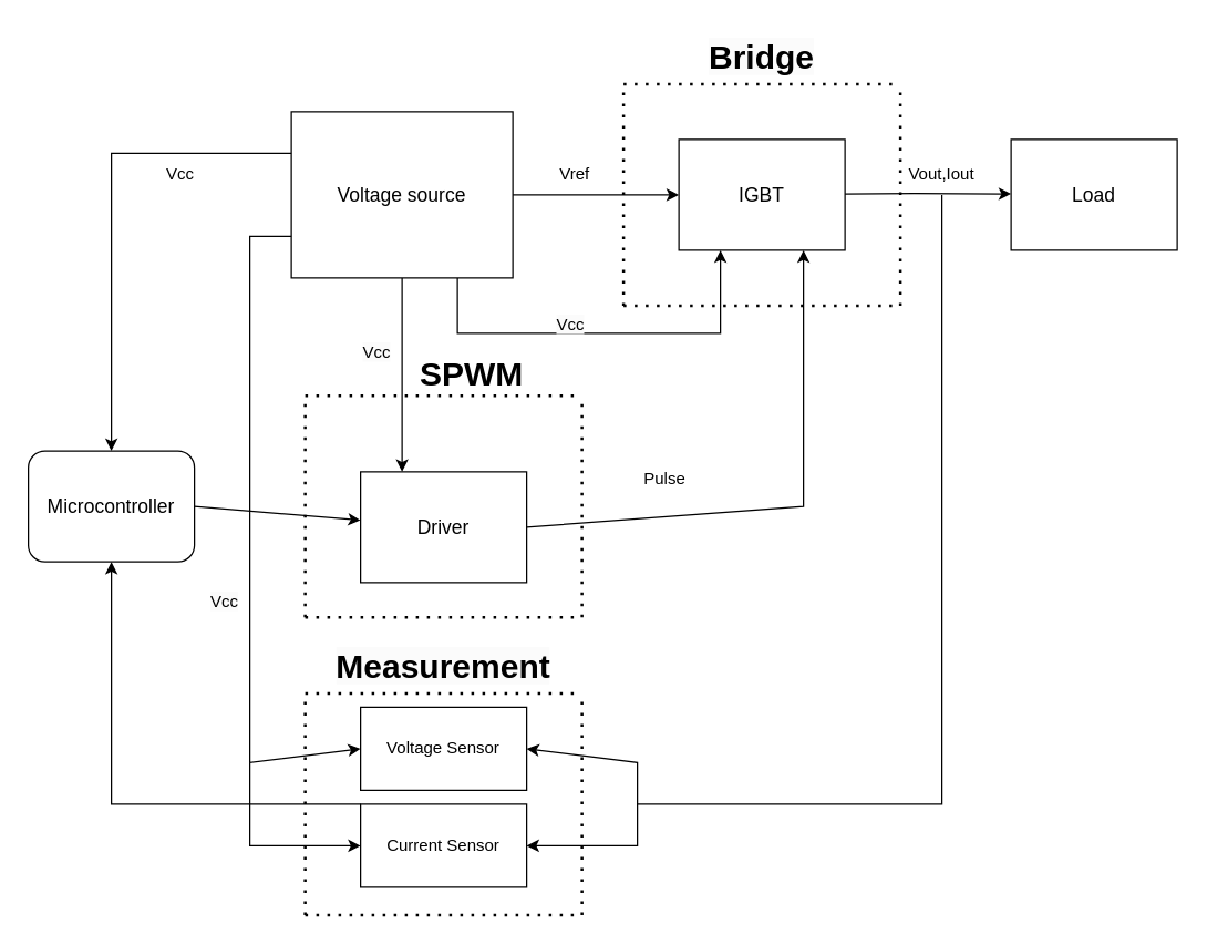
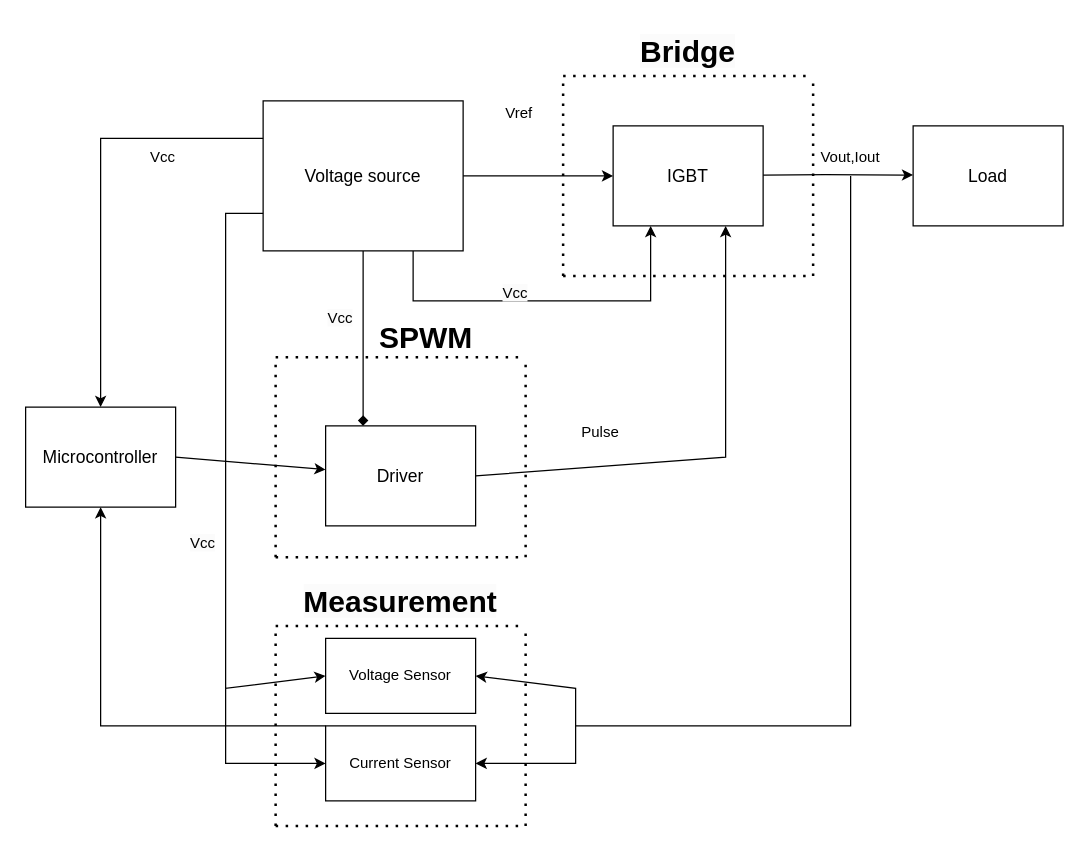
  <mxCell id="0" />
  <mxCell id="1" parent="0" />
- <mxCell id="2" value="&lt;font style=&quot;font-size: 14px;&quot;&gt;Microcontroller&lt;/font&gt;" style="whiteSpace=wrap;html=1;rounded=1;" vertex="1" parent="1"><mxGeometry x="20" y="325" width="120" height="80" as="geometry" /></mxCell>
+ <mxCell id="2" value="&lt;font style=&quot;font-size: 14px;&quot;&gt;Microcontroller&lt;/font&gt;" style="rounded=0;whiteSpace=wrap;html=1;" vertex="1" parent="1"><mxGeometry x="20" y="325" width="120" height="80" as="geometry" /></mxCell>
  <mxCell id="3" value="&lt;font style=&quot;font-size: 14px;&quot;&gt;Voltage source&lt;/font&gt;" style="rounded=0;whiteSpace=wrap;html=1;" vertex="1" parent="1"><mxGeometry x="210" y="80" width="160" height="120" as="geometry" /></mxCell>
  <mxCell id="4" value="&lt;span style=&quot;font-size: 14px;&quot;&gt;Driver&lt;/span&gt;" style="rounded=0;whiteSpace=wrap;html=1;" vertex="1" parent="1"><mxGeometry x="260" y="340" width="120" height="80" as="geometry" /></mxCell>
  <mxCell id="5" value="" style="endArrow=classic;html=1;rounded=0;exitX=0;exitY=0.25;exitDx=0;exitDy=0;entryX=0.5;entryY=0;entryDx=0;entryDy=0;" edge="1" parent="1" source="3" target="2"><mxGeometry width="50" height="50" relative="1" as="geometry"><mxPoint x="180" y="240" as="sourcePoint" /><mxPoint x="160" y="140" as="targetPoint" /><Array as="points"><mxPoint x="80" y="110" /></Array></mxGeometry></mxCell>
  <mxCell id="6" value="&lt;span style=&quot;font-size: 14px;&quot;&gt;IGBT&lt;/span&gt;" style="rounded=0;whiteSpace=wrap;html=1;" vertex="1" parent="1"><mxGeometry x="490" y="100" width="120" height="80" as="geometry" /></mxCell>
  <mxCell id="7" value="" style="endArrow=none;dashed=1;html=1;dashPattern=1 3;strokeWidth=2;rounded=0;" edge="1" parent="1"><mxGeometry width="50" height="50" relative="1" as="geometry"><mxPoint x="220" y="445" as="sourcePoint" /><mxPoint x="420" y="285" as="targetPoint" /><Array as="points"><mxPoint x="220" y="285" /></Array></mxGeometry></mxCell>
  <mxCell id="8" value="" style="endArrow=none;dashed=1;html=1;dashPattern=1 3;strokeWidth=2;rounded=0;" edge="1" parent="1"><mxGeometry width="50" height="50" relative="1" as="geometry"><mxPoint x="220" y="445" as="sourcePoint" /><mxPoint x="420" y="285" as="targetPoint" /><Array as="points"><mxPoint x="420" y="445" /></Array></mxGeometry></mxCell>
  <mxCell id="9" value="" style="endArrow=classic;html=1;rounded=0;exitX=1;exitY=0.5;exitDx=0;exitDy=0;" edge="1" parent="1" source="2" target="4"><mxGeometry width="50" height="50" relative="1" as="geometry"><mxPoint x="370" y="270" as="sourcePoint" /><mxPoint x="420" y="220" as="targetPoint" /></mxGeometry></mxCell>
  <mxCell id="10" value="SPWM" style="text;strokeColor=none;fillColor=none;html=1;fontSize=24;fontStyle=1;verticalAlign=middle;align=center;" vertex="1" parent="1"><mxGeometry x="290" y="250" width="100" height="40" as="geometry" /></mxCell>
  <mxCell id="11" value="" style="endArrow=classic;html=1;rounded=0;exitX=1;exitY=0.5;exitDx=0;exitDy=0;entryX=0.75;entryY=1;entryDx=0;entryDy=0;" edge="1" parent="1" source="4" target="6"><mxGeometry width="50" height="50" relative="1" as="geometry"><mxPoint x="370" y="270" as="sourcePoint" /><mxPoint x="420" y="220" as="targetPoint" /><Array as="points"><mxPoint x="580" y="365" /></Array></mxGeometry></mxCell>
  <mxCell id="12" value="" style="endArrow=none;dashed=1;html=1;dashPattern=1 3;strokeWidth=2;rounded=0;" edge="1" parent="1"><mxGeometry width="50" height="50" relative="1" as="geometry"><mxPoint x="450" y="220" as="sourcePoint" /><mxPoint x="650" y="60" as="targetPoint" /><Array as="points"><mxPoint x="450" y="60" /></Array></mxGeometry></mxCell>
  <mxCell id="13" value="" style="endArrow=none;dashed=1;html=1;dashPattern=1 3;strokeWidth=2;rounded=0;" edge="1" parent="1"><mxGeometry width="50" height="50" relative="1" as="geometry"><mxPoint x="450" y="220" as="sourcePoint" /><mxPoint x="650" y="60" as="targetPoint" /><Array as="points"><mxPoint x="650" y="220" /><mxPoint x="650" y="140" /></Array></mxGeometry></mxCell>
  <mxCell id="14" value="&lt;span style=&quot;color: rgb(0, 0, 0); font-family: Helvetica; font-size: 24px; font-style: normal; font-variant-ligatures: normal; font-variant-caps: normal; font-weight: 700; letter-spacing: normal; orphans: 2; text-indent: 0px; text-transform: none; widows: 2; word-spacing: 0px; -webkit-text-stroke-width: 0px; background-color: rgb(251, 251, 251); text-decoration-thickness: initial; text-decoration-style: initial; text-decoration-color: initial; float: none; display: inline !important;&quot;&gt;Bridge&lt;/span&gt;" style="text;whiteSpace=wrap;html=1;align=center;" vertex="1" parent="1"><mxGeometry x="490" y="20" width="120" height="40" as="geometry" /></mxCell>
  <mxCell id="15" value="&lt;font style=&quot;font-size: 14px;&quot;&gt;Load&lt;/font&gt;" style="rounded=0;whiteSpace=wrap;html=1;" vertex="1" parent="1"><mxGeometry x="730" y="100" width="120" height="80" as="geometry" /></mxCell>
  <mxCell id="16" value="" style="endArrow=classic;html=1;rounded=0;exitX=1;exitY=0.5;exitDx=0;exitDy=0;entryX=0;entryY=0.5;entryDx=0;entryDy=0;" edge="1" parent="1"><mxGeometry width="50" height="50" relative="1" as="geometry"><mxPoint x="610" y="139.33" as="sourcePoint" /><mxPoint x="730" y="139.33" as="targetPoint" /><Array as="points"><mxPoint x="660" y="139" /></Array></mxGeometry></mxCell>
  <mxCell id="17" value="" style="endArrow=classic;html=1;rounded=0;entryX=1;entryY=0.5;entryDx=0;entryDy=0;" edge="1" parent="1" target="19"><mxGeometry width="50" height="50" relative="1" as="geometry"><mxPoint x="680" y="140" as="sourcePoint" /><mxPoint x="460" y="620" as="targetPoint" /><Array as="points"><mxPoint x="680" y="580" /><mxPoint x="460" y="580" /><mxPoint x="460" y="610" /></Array></mxGeometry></mxCell>
  <mxCell id="18" value="Voltage Sensor" style="rounded=0;whiteSpace=wrap;html=1;" vertex="1" parent="1"><mxGeometry x="260" y="510" width="120" height="60" as="geometry" /></mxCell>
  <mxCell id="19" value="Current Sensor" style="rounded=0;whiteSpace=wrap;html=1;" vertex="1" parent="1"><mxGeometry x="260" y="580" width="120" height="60" as="geometry" /></mxCell>
  <mxCell id="20" value="" style="endArrow=none;dashed=1;html=1;dashPattern=1 3;strokeWidth=2;rounded=0;" edge="1" parent="1"><mxGeometry width="50" height="50" relative="1" as="geometry"><mxPoint x="220" y="660" as="sourcePoint" /><mxPoint x="420" y="500" as="targetPoint" /><Array as="points"><mxPoint x="420" y="660" /><mxPoint x="420" y="580" /></Array></mxGeometry></mxCell>
  <mxCell id="21" value="" style="endArrow=none;dashed=1;html=1;dashPattern=1 3;strokeWidth=2;rounded=0;" edge="1" parent="1"><mxGeometry width="50" height="50" relative="1" as="geometry"><mxPoint x="220" y="660" as="sourcePoint" /><mxPoint x="420" y="500" as="targetPoint" /><Array as="points"><mxPoint x="220" y="500" /></Array></mxGeometry></mxCell>
  <mxCell id="22" value="&lt;span style=&quot;color: rgb(0, 0, 0); font-family: Helvetica; font-size: 24px; font-style: normal; font-variant-ligatures: normal; font-variant-caps: normal; font-weight: 700; letter-spacing: normal; orphans: 2; text-indent: 0px; text-transform: none; widows: 2; word-spacing: 0px; -webkit-text-stroke-width: 0px; background-color: rgb(251, 251, 251); text-decoration-thickness: initial; text-decoration-style: initial; text-decoration-color: initial; float: none; display: inline !important;&quot;&gt;Measurement&lt;/span&gt;" style="text;whiteSpace=wrap;html=1;align=center;" vertex="1" parent="1"><mxGeometry x="260" y="460" width="120" height="40" as="geometry" /></mxCell>
  <mxCell id="23" value="" style="endArrow=classic;html=1;rounded=0;entryX=0.5;entryY=1;entryDx=0;entryDy=0;exitX=0;exitY=0;exitDx=0;exitDy=0;" edge="1" parent="1" source="19" target="2"><mxGeometry width="50" height="50" relative="1" as="geometry"><mxPoint x="190" y="560" as="sourcePoint" /><mxPoint x="-220" y="580" as="targetPoint" /><Array as="points"><mxPoint x="80" y="580" /></Array></mxGeometry></mxCell>
  <mxCell id="24" value="" style="endArrow=classic;html=1;rounded=0;entryX=0;entryY=0.5;entryDx=0;entryDy=0;" edge="1" parent="1" target="6"><mxGeometry width="50" height="50" relative="1" as="geometry"><mxPoint x="370" y="140" as="sourcePoint" /><mxPoint x="490" y="340" as="targetPoint" /></mxGeometry></mxCell>
  <mxCell id="25" value="Pulse" style="text;html=1;strokeColor=none;fillColor=none;align=center;verticalAlign=middle;whiteSpace=wrap;rounded=0;" vertex="1" parent="1"><mxGeometry x="450" y="330" width="60" height="30" as="geometry" /></mxCell>
  <mxCell id="26" value="Vcc" style="text;html=1;strokeColor=none;fillColor=none;align=center;verticalAlign=middle;whiteSpace=wrap;rounded=0;" vertex="1" parent="1"><mxGeometry x="100" y="110" width="60" height="30" as="geometry" /></mxCell>
  <mxCell id="27" value="" style="endArrow=classic;html=1;rounded=0;exitX=0.75;exitY=1;exitDx=0;exitDy=0;entryX=0.25;entryY=1;entryDx=0;entryDy=0;" edge="1" parent="1" source="3" target="6"><mxGeometry width="50" height="50" relative="1" as="geometry"><mxPoint x="440" y="170" as="sourcePoint" /><mxPoint x="550" y="240" as="targetPoint" /><Array as="points"><mxPoint x="330" y="240" /><mxPoint x="520" y="240" /></Array></mxGeometry></mxCell>
  <mxCell id="28" value="&lt;span style=&quot;color: rgb(0, 0, 0); font-family: Helvetica; font-size: 12px; font-style: normal; font-variant-ligatures: normal; font-variant-caps: normal; font-weight: 400; letter-spacing: normal; orphans: 2; text-align: center; text-indent: 0px; text-transform: none; widows: 2; word-spacing: 0px; -webkit-text-stroke-width: 0px; background-color: rgb(251, 251, 251); text-decoration-thickness: initial; text-decoration-style: initial; text-decoration-color: initial; float: none; display: inline !important;&quot;&gt;Vcc&lt;/span&gt;" style="text;whiteSpace=wrap;html=1;" vertex="1" parent="1"><mxGeometry x="400" y="220" width="30" height="20" as="geometry" /></mxCell>
- <mxCell id="29" value="Vref" style="text;html=1;strokeColor=none;fillColor=none;align=center;verticalAlign=middle;whiteSpace=wrap;rounded=0;" vertex="1" parent="1"><mxGeometry x="385" y="110" width="60" height="30" as="geometry" /></mxCell>
+ <mxCell id="29" value="Vref" style="text;html=1;strokeColor=none;fillColor=none;align=center;verticalAlign=middle;whiteSpace=wrap;rounded=0;" vertex="1" parent="1"><mxGeometry x="385" y="75" width="60" height="30" as="geometry" /></mxCell>
  <mxCell id="30" value="Vout,Iout" style="text;html=1;strokeColor=none;fillColor=none;align=center;verticalAlign=middle;whiteSpace=wrap;rounded=0;" vertex="1" parent="1"><mxGeometry x="650" y="110" width="60" height="30" as="geometry" /></mxCell>
- <mxCell id="31" value="" style="endArrow=classic;html=1;rounded=0;exitX=0.5;exitY=1;exitDx=0;exitDy=0;entryX=0.25;entryY=0;entryDx=0;entryDy=0;" edge="1" parent="1" source="3" target="4"><mxGeometry width="50" height="50" relative="1" as="geometry"><mxPoint x="430" y="360" as="sourcePoint" /><mxPoint x="480" y="310" as="targetPoint" /></mxGeometry></mxCell>
+ <mxCell id="31" value="" style="endArrow=diamond;html=1;rounded=0;exitX=0.5;exitY=1;exitDx=0;exitDy=0;entryX=0.25;entryY=0;entryDx=0;entryDy=0;" edge="1" parent="1" source="3" target="4"><mxGeometry width="50" height="50" relative="1" as="geometry"><mxPoint x="430" y="360" as="sourcePoint" /><mxPoint x="480" y="310" as="targetPoint" /></mxGeometry></mxCell>
  <mxCell id="32" value="&lt;span style=&quot;color: rgb(0, 0, 0); font-family: Helvetica; font-size: 12px; font-style: normal; font-variant-ligatures: normal; font-variant-caps: normal; font-weight: 400; letter-spacing: normal; orphans: 2; text-align: center; text-indent: 0px; text-transform: none; widows: 2; word-spacing: 0px; -webkit-text-stroke-width: 0px; background-color: rgb(251, 251, 251); text-decoration-thickness: initial; text-decoration-style: initial; text-decoration-color: initial; float: none; display: inline !important;&quot;&gt;Vcc&lt;/span&gt;" style="text;whiteSpace=wrap;html=1;" vertex="1" parent="1"><mxGeometry x="260" y="240" width="30" height="20" as="geometry" /></mxCell>
  <mxCell id="33" value="" style="endArrow=classic;html=1;rounded=0;entryX=0;entryY=0.5;entryDx=0;entryDy=0;" edge="1" parent="1" target="18"><mxGeometry width="50" height="50" relative="1" as="geometry"><mxPoint x="210" y="170" as="sourcePoint" /><mxPoint x="160" y="170" as="targetPoint" /><Array as="points"><mxPoint x="180" y="170" /><mxPoint x="180" y="550" /></Array></mxGeometry></mxCell>
  <mxCell id="34" value="" style="endArrow=classic;html=1;rounded=0;entryX=0;entryY=0.5;entryDx=0;entryDy=0;" edge="1" parent="1" target="19"><mxGeometry width="50" height="50" relative="1" as="geometry"><mxPoint x="180" y="550" as="sourcePoint" /><mxPoint x="180" y="620" as="targetPoint" /><Array as="points"><mxPoint x="180" y="610" /></Array></mxGeometry></mxCell>
  <mxCell id="35" value="&lt;span style=&quot;color: rgb(0, 0, 0); font-family: Helvetica; font-size: 12px; font-style: normal; font-variant-ligatures: normal; font-variant-caps: normal; font-weight: 400; letter-spacing: normal; orphans: 2; text-align: center; text-indent: 0px; text-transform: none; widows: 2; word-spacing: 0px; -webkit-text-stroke-width: 0px; background-color: rgb(251, 251, 251); text-decoration-thickness: initial; text-decoration-style: initial; text-decoration-color: initial; float: none; display: inline !important;&quot;&gt;Vcc&lt;/span&gt;" style="text;whiteSpace=wrap;html=1;" vertex="1" parent="1"><mxGeometry x="150" y="420" width="30" height="20" as="geometry" /></mxCell>
  <mxCell id="36" value="" style="endArrow=classic;html=1;rounded=0;entryX=1;entryY=0.5;entryDx=0;entryDy=0;" edge="1" parent="1" target="18"><mxGeometry width="50" height="50" relative="1" as="geometry"><mxPoint x="460" y="580" as="sourcePoint" /><mxPoint x="460" y="540" as="targetPoint" /><Array as="points"><mxPoint x="460" y="550" /></Array></mxGeometry></mxCell>
